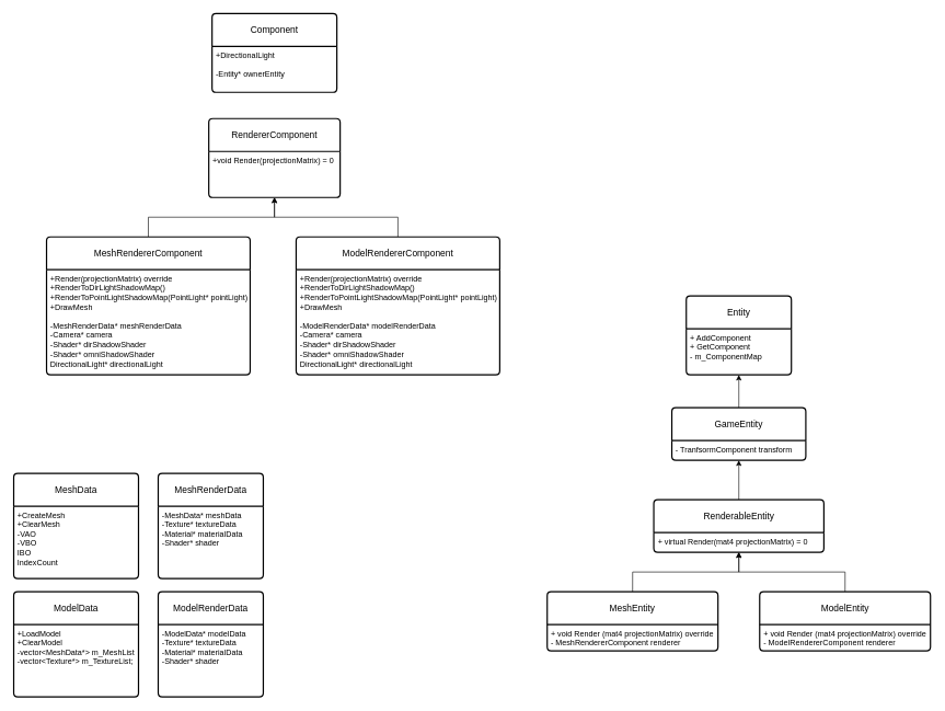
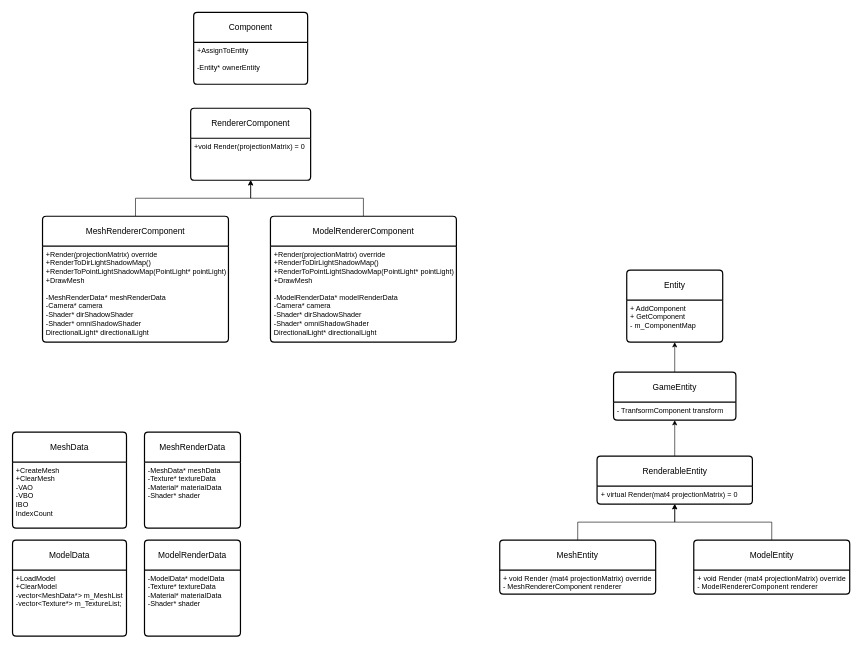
  <mxCell id="0" />
  <mxCell id="1" parent="0" />
  <mxCell id="2" value="Entity" style="swimlane;childLayout=stackLayout;horizontal=1;startSize=50;horizontalStack=0;rounded=1;fontSize=14;fontStyle=0;strokeWidth=2;resizeParent=0;resizeLast=1;shadow=0;dashed=0;align=center;arcSize=4;whiteSpace=wrap;html=1;" vertex="1" parent="1"><mxGeometry x="1044" y="450" width="160" height="120" as="geometry"><mxRectangle x="214" y="30" width="80" height="50" as="alternateBounds" /></mxGeometry></mxCell>
  <mxCell id="3" value="&lt;span style=&quot;background-color: initial;&quot;&gt;+ AddComponent&lt;/span&gt;&lt;br&gt;+ GetComponent&lt;br&gt;- m_ComponentMap" style="align=left;strokeColor=none;fillColor=none;spacingLeft=4;fontSize=12;verticalAlign=top;resizable=0;rotatable=0;part=1;html=1;" vertex="1" parent="2"><mxGeometry y="50" width="160" height="70" as="geometry" /></mxCell>
  <mxCell id="4" style="edgeStyle=orthogonalEdgeStyle;rounded=0;orthogonalLoop=1;jettySize=auto;html=1;exitX=0.5;exitY=0;exitDx=0;exitDy=0;entryX=0.5;entryY=1;entryDx=0;entryDy=0;" edge="1" parent="1" source="5" target="3"><mxGeometry relative="1" as="geometry" /></mxCell>
  <mxCell id="5" value="GameEntity" style="swimlane;childLayout=stackLayout;horizontal=1;startSize=50;horizontalStack=0;rounded=1;fontSize=14;fontStyle=0;strokeWidth=2;resizeParent=0;resizeLast=1;shadow=0;dashed=0;align=center;arcSize=4;whiteSpace=wrap;html=1;" vertex="1" parent="1"><mxGeometry x="1022" y="620" width="204" height="80" as="geometry"><mxRectangle x="214" y="200" width="80" height="50" as="alternateBounds" /></mxGeometry></mxCell>
  <mxCell id="6" value="- TranfsormComponent transform" style="align=left;strokeColor=none;fillColor=none;spacingLeft=4;fontSize=12;verticalAlign=top;resizable=0;rotatable=0;part=1;html=1;" vertex="1" parent="5"><mxGeometry y="50" width="204" height="30" as="geometry" /></mxCell>
  <mxCell id="7" style="edgeStyle=orthogonalEdgeStyle;rounded=0;orthogonalLoop=1;jettySize=auto;html=1;exitX=0.5;exitY=0;exitDx=0;exitDy=0;entryX=0.5;entryY=1;entryDx=0;entryDy=0;" edge="1" parent="1" source="8" target="6"><mxGeometry relative="1" as="geometry" /></mxCell>
  <mxCell id="8" value="RenderableEntity" style="swimlane;childLayout=stackLayout;horizontal=1;startSize=50;horizontalStack=0;rounded=1;fontSize=14;fontStyle=0;strokeWidth=2;resizeParent=0;resizeLast=1;shadow=0;dashed=0;align=center;arcSize=4;whiteSpace=wrap;html=1;" vertex="1" parent="1"><mxGeometry x="994.5" y="760" width="259" height="80" as="geometry"><mxRectangle x="214" y="200" width="80" height="50" as="alternateBounds" /></mxGeometry></mxCell>
  <mxCell id="9" value="+ virtual Render(mat4 projectionMatrix) = 0" style="align=left;strokeColor=none;fillColor=none;spacingLeft=4;fontSize=12;verticalAlign=top;resizable=0;rotatable=0;part=1;html=1;" vertex="1" parent="8"><mxGeometry y="50" width="259" height="30" as="geometry" /></mxCell>
  <mxCell id="10" style="edgeStyle=orthogonalEdgeStyle;rounded=0;orthogonalLoop=1;jettySize=auto;html=1;exitX=0.5;exitY=0;exitDx=0;exitDy=0;entryX=0.5;entryY=1;entryDx=0;entryDy=0;" edge="1" parent="1" source="11" target="9"><mxGeometry relative="1" as="geometry" /></mxCell>
  <mxCell id="11" value="MeshEntity" style="swimlane;childLayout=stackLayout;horizontal=1;startSize=50;horizontalStack=0;rounded=1;fontSize=14;fontStyle=0;strokeWidth=2;resizeParent=0;resizeLast=1;shadow=0;dashed=0;align=center;arcSize=4;whiteSpace=wrap;html=1;" vertex="1" parent="1"><mxGeometry x="832.25" y="900" width="260" height="90" as="geometry"><mxRectangle x="214" y="200" width="80" height="50" as="alternateBounds" /></mxGeometry></mxCell>
  <mxCell id="12" value="+ void Render (mat4 projectionMatrix) override&lt;div&gt;- MeshRendererComponent renderer&lt;/div&gt;" style="align=left;strokeColor=none;fillColor=none;spacingLeft=4;fontSize=12;verticalAlign=top;resizable=0;rotatable=0;part=1;html=1;" vertex="1" parent="11"><mxGeometry y="50" width="260" height="40" as="geometry" /></mxCell>
  <mxCell id="13" style="edgeStyle=orthogonalEdgeStyle;rounded=0;orthogonalLoop=1;jettySize=auto;html=1;exitX=0.5;exitY=0;exitDx=0;exitDy=0;entryX=0.5;entryY=1;entryDx=0;entryDy=0;" edge="1" parent="1" source="14" target="9"><mxGeometry relative="1" as="geometry" /></mxCell>
  <mxCell id="14" value="ModelEntity" style="swimlane;childLayout=stackLayout;horizontal=1;startSize=50;horizontalStack=0;rounded=1;fontSize=14;fontStyle=0;strokeWidth=2;resizeParent=0;resizeLast=1;shadow=0;dashed=0;align=center;arcSize=4;whiteSpace=wrap;html=1;" vertex="1" parent="1"><mxGeometry x="1155.75" y="900" width="260" height="90" as="geometry"><mxRectangle x="214" y="200" width="80" height="50" as="alternateBounds" /></mxGeometry></mxCell>
  <mxCell id="15" value="+ void Render (mat4 projectionMatrix) override&lt;div&gt;- ModelRendererComponent renderer&lt;/div&gt;" style="align=left;strokeColor=none;fillColor=none;spacingLeft=4;fontSize=12;verticalAlign=top;resizable=0;rotatable=0;part=1;html=1;" vertex="1" parent="14"><mxGeometry y="50" width="260" height="40" as="geometry" /></mxCell>
  <mxCell id="16" value="MeshRenderData" style="swimlane;childLayout=stackLayout;horizontal=1;startSize=50;horizontalStack=0;rounded=1;fontSize=14;fontStyle=0;strokeWidth=2;resizeParent=0;resizeLast=1;shadow=0;dashed=0;align=center;arcSize=4;whiteSpace=wrap;html=1;" vertex="1" parent="1"><mxGeometry x="240" y="720" width="160" height="160" as="geometry" /></mxCell>
  <mxCell id="17" value="-MeshData* meshData&lt;div&gt;-Texture* textureData&lt;/div&gt;&lt;div&gt;-Material* materialData&lt;/div&gt;&lt;div&gt;-Shader* shader&lt;/div&gt;" style="align=left;strokeColor=none;fillColor=none;spacingLeft=4;fontSize=12;verticalAlign=top;resizable=0;rotatable=0;part=1;html=1;" vertex="1" parent="16"><mxGeometry y="50" width="160" height="110" as="geometry" /></mxCell>
  <mxCell id="18" style="edgeStyle=orthogonalEdgeStyle;rounded=0;orthogonalLoop=1;jettySize=auto;html=1;exitX=0.5;exitY=1;exitDx=0;exitDy=0;entryX=0.5;entryY=1;entryDx=0;entryDy=0;" edge="1" parent="16" source="16" target="17"><mxGeometry relative="1" as="geometry" /></mxCell>
  <mxCell id="19" value="MeshData" style="swimlane;childLayout=stackLayout;horizontal=1;startSize=50;horizontalStack=0;rounded=1;fontSize=14;fontStyle=0;strokeWidth=2;resizeParent=0;resizeLast=1;shadow=0;dashed=0;align=center;arcSize=4;whiteSpace=wrap;html=1;" vertex="1" parent="1"><mxGeometry x="20" y="720" width="190" height="160" as="geometry" /></mxCell>
  <mxCell id="20" value="+CreateMesh&lt;div&gt;+ClearMesh&lt;/div&gt;&lt;div&gt;-VAO&lt;/div&gt;&lt;div&gt;-VBO&lt;/div&gt;&lt;div&gt;IBO&lt;/div&gt;&lt;div&gt;IndexCount&lt;/div&gt;" style="align=left;strokeColor=none;fillColor=none;spacingLeft=4;fontSize=12;verticalAlign=top;resizable=0;rotatable=0;part=1;html=1;" vertex="1" parent="19"><mxGeometry y="50" width="190" height="110" as="geometry" /></mxCell>
  <mxCell id="21" style="edgeStyle=orthogonalEdgeStyle;rounded=0;orthogonalLoop=1;jettySize=auto;html=1;exitX=0.5;exitY=0;exitDx=0;exitDy=0;entryX=0.5;entryY=1;entryDx=0;entryDy=0;" edge="1" parent="1" source="22" target="37"><mxGeometry relative="1" as="geometry" /></mxCell>
  <mxCell id="22" value="MeshRendererComponent" style="swimlane;childLayout=stackLayout;horizontal=1;startSize=50;horizontalStack=0;rounded=1;fontSize=14;fontStyle=0;strokeWidth=2;resizeParent=0;resizeLast=1;shadow=0;dashed=0;align=center;arcSize=4;whiteSpace=wrap;html=1;" vertex="1" parent="1"><mxGeometry x="70" y="360" width="310" height="210" as="geometry" /></mxCell>
  <mxCell id="23" value="+Render(projectionMatrix) override&lt;div&gt;+RenderToDirLightShadowMap()&lt;/div&gt;&lt;div&gt;+RenderToPointLightShadowMap(PointLight* pointLight)&lt;/div&gt;&lt;div&gt;+DrawMesh&lt;/div&gt;&lt;div&gt;&lt;br&gt;&lt;/div&gt;&lt;div&gt;-MeshRenderData* meshRenderData&lt;/div&gt;&lt;div&gt;-Camera* camera&lt;/div&gt;&lt;div&gt;-Shader* dirShadowShader&lt;/div&gt;&lt;div&gt;-Shader* omniShadowShader&lt;/div&gt;&lt;div&gt;DirectionalLight* directionalLight&lt;/div&gt;&lt;div&gt;&lt;br&gt;&lt;/div&gt;" style="align=left;strokeColor=none;fillColor=none;spacingLeft=4;fontSize=12;verticalAlign=top;resizable=0;rotatable=0;part=1;html=1;" vertex="1" parent="22"><mxGeometry y="50" width="310" height="160" as="geometry" /></mxCell>
  <mxCell id="24" style="edgeStyle=orthogonalEdgeStyle;rounded=0;orthogonalLoop=1;jettySize=auto;html=1;exitX=0.5;exitY=1;exitDx=0;exitDy=0;entryX=0.5;entryY=1;entryDx=0;entryDy=0;" edge="1" parent="22" source="22" target="23"><mxGeometry relative="1" as="geometry" /></mxCell>
  <mxCell id="25" value="ModelData" style="swimlane;childLayout=stackLayout;horizontal=1;startSize=50;horizontalStack=0;rounded=1;fontSize=14;fontStyle=0;strokeWidth=2;resizeParent=0;resizeLast=1;shadow=0;dashed=0;align=center;arcSize=4;whiteSpace=wrap;html=1;" vertex="1" parent="1"><mxGeometry x="20" y="900" width="190" height="160" as="geometry" /></mxCell>
  <mxCell id="26" value="+LoadModel&lt;div&gt;+ClearModel&lt;/div&gt;&lt;div&gt;-vector&amp;lt;MeshData*&amp;gt; m_MeshList&lt;/div&gt;&lt;div&gt;-vector&amp;lt;Texture*&amp;gt; m_TextureList;&lt;/div&gt;" style="align=left;strokeColor=none;fillColor=none;spacingLeft=4;fontSize=12;verticalAlign=top;resizable=0;rotatable=0;part=1;html=1;" vertex="1" parent="25"><mxGeometry y="50" width="190" height="110" as="geometry" /></mxCell>
  <mxCell id="27" value="ModelRenderData" style="swimlane;childLayout=stackLayout;horizontal=1;startSize=50;horizontalStack=0;rounded=1;fontSize=14;fontStyle=0;strokeWidth=2;resizeParent=0;resizeLast=1;shadow=0;dashed=0;align=center;arcSize=4;whiteSpace=wrap;html=1;" vertex="1" parent="1"><mxGeometry x="240" y="900" width="160" height="160" as="geometry" /></mxCell>
  <mxCell id="28" value="-ModelData* modelData&lt;div&gt;-Texture* textureData&lt;/div&gt;&lt;div&gt;-Material* materialData&lt;/div&gt;&lt;div&gt;-Shader* shader&lt;/div&gt;" style="align=left;strokeColor=none;fillColor=none;spacingLeft=4;fontSize=12;verticalAlign=top;resizable=0;rotatable=0;part=1;html=1;" vertex="1" parent="27"><mxGeometry y="50" width="160" height="110" as="geometry" /></mxCell>
  <mxCell id="29" style="edgeStyle=orthogonalEdgeStyle;rounded=0;orthogonalLoop=1;jettySize=auto;html=1;exitX=0.5;exitY=1;exitDx=0;exitDy=0;entryX=0.5;entryY=1;entryDx=0;entryDy=0;" edge="1" parent="27" source="27" target="28"><mxGeometry relative="1" as="geometry" /></mxCell>
  <mxCell id="30" style="edgeStyle=orthogonalEdgeStyle;rounded=0;orthogonalLoop=1;jettySize=auto;html=1;exitX=0.5;exitY=0;exitDx=0;exitDy=0;entryX=0.5;entryY=1;entryDx=0;entryDy=0;" edge="1" parent="1" source="31" target="37"><mxGeometry relative="1" as="geometry" /></mxCell>
  <mxCell id="31" value="ModelRendererComponent" style="swimlane;childLayout=stackLayout;horizontal=1;startSize=50;horizontalStack=0;rounded=1;fontSize=14;fontStyle=0;strokeWidth=2;resizeParent=0;resizeLast=1;shadow=0;dashed=0;align=center;arcSize=4;whiteSpace=wrap;html=1;" vertex="1" parent="1"><mxGeometry x="450" y="360" width="310" height="210" as="geometry" /></mxCell>
  <mxCell id="32" value="+Render(projectionMatrix) override&lt;div&gt;+RenderToDirLightShadowMap()&lt;/div&gt;&lt;div&gt;+RenderToPointLightShadowMap(PointLight* pointLight)&lt;/div&gt;&lt;div&gt;+DrawMesh&lt;/div&gt;&lt;div&gt;&lt;br&gt;&lt;/div&gt;&lt;div&gt;-ModelRenderData* modelRenderData&lt;br&gt;&lt;/div&gt;&lt;div&gt;-Camera* camera&lt;/div&gt;&lt;div&gt;-Shader* dirShadowShader&lt;/div&gt;&lt;div&gt;-Shader* omniShadowShader&lt;/div&gt;&lt;div&gt;DirectionalLight* directionalLight&lt;/div&gt;&lt;div&gt;&lt;br&gt;&lt;/div&gt;" style="align=left;strokeColor=none;fillColor=none;spacingLeft=4;fontSize=12;verticalAlign=top;resizable=0;rotatable=0;part=1;html=1;" vertex="1" parent="31"><mxGeometry y="50" width="310" height="160" as="geometry" /></mxCell>
  <mxCell id="33" style="edgeStyle=orthogonalEdgeStyle;rounded=0;orthogonalLoop=1;jettySize=auto;html=1;exitX=0.5;exitY=1;exitDx=0;exitDy=0;entryX=0.5;entryY=1;entryDx=0;entryDy=0;" edge="1" parent="31" source="31" target="32"><mxGeometry relative="1" as="geometry" /></mxCell>
  <mxCell id="34" value="Component" style="swimlane;childLayout=stackLayout;horizontal=1;startSize=50;horizontalStack=0;rounded=1;fontSize=14;fontStyle=0;strokeWidth=2;resizeParent=0;resizeLast=1;shadow=0;dashed=0;align=center;arcSize=4;whiteSpace=wrap;html=1;" vertex="1" parent="1"><mxGeometry x="322" y="20" width="190" height="120" as="geometry" /></mxCell>
- <mxCell id="35" value="+DirectionalLight&lt;div&gt;&lt;br&gt;&lt;/div&gt;&lt;div&gt;-Entity* ownerEntity&lt;/div&gt;" style="align=left;strokeColor=none;fillColor=none;spacingLeft=4;fontSize=12;verticalAlign=top;resizable=0;rotatable=0;part=1;html=1;" vertex="1" parent="34"><mxGeometry y="50" width="190" height="70" as="geometry" /></mxCell>
+ <mxCell id="35" value="+AssignToEntity&lt;div&gt;&lt;br&gt;&lt;/div&gt;&lt;div&gt;-Entity* ownerEntity&lt;/div&gt;" style="align=left;strokeColor=none;fillColor=none;spacingLeft=4;fontSize=12;verticalAlign=top;resizable=0;rotatable=0;part=1;html=1;" vertex="1" parent="34"><mxGeometry y="50" width="190" height="70" as="geometry" /></mxCell>
  <mxCell id="36" value="RendererComponent" style="swimlane;childLayout=stackLayout;horizontal=1;startSize=50;horizontalStack=0;rounded=1;fontSize=14;fontStyle=0;strokeWidth=2;resizeParent=0;resizeLast=1;shadow=0;dashed=0;align=center;arcSize=4;whiteSpace=wrap;html=1;" vertex="1" parent="1"><mxGeometry x="317" y="180" width="200" height="120" as="geometry" /></mxCell>
  <mxCell id="37" value="+void Render(projectionMatrix) = 0" style="align=left;strokeColor=none;fillColor=none;spacingLeft=4;fontSize=12;verticalAlign=top;resizable=0;rotatable=0;part=1;html=1;" vertex="1" parent="36"><mxGeometry y="50" width="200" height="70" as="geometry" /></mxCell>
